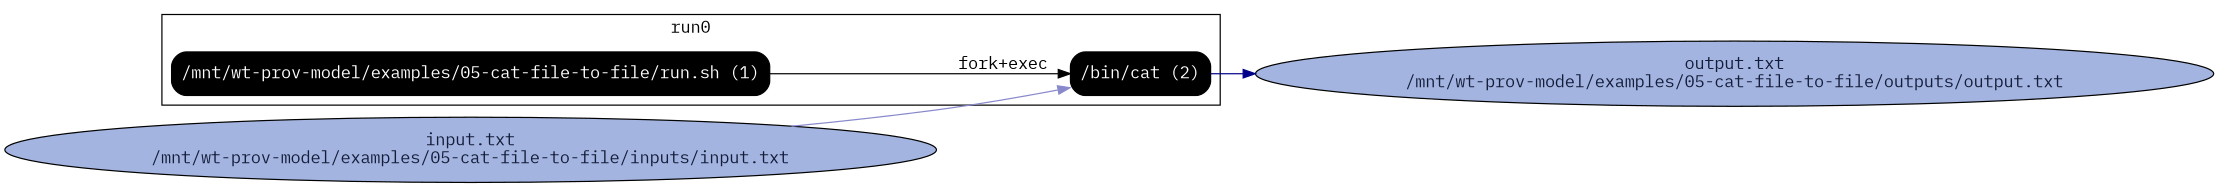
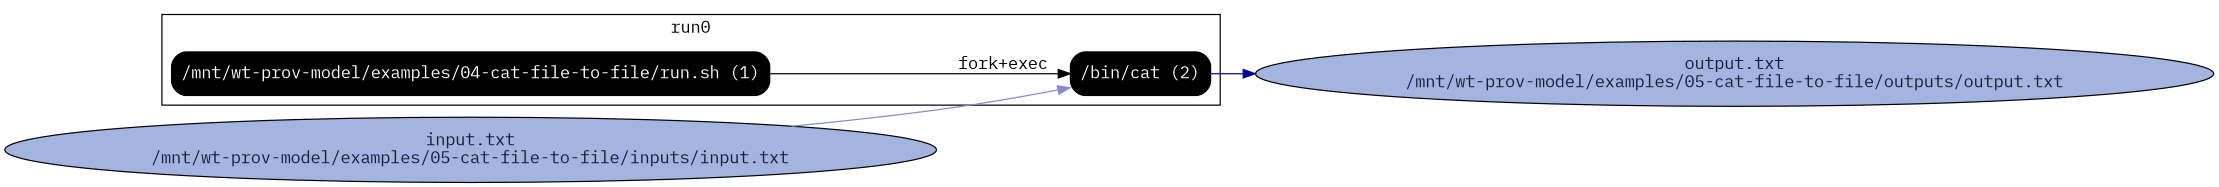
  digraph {
    rankdir=LR
    fontname="IBM Plex Mono"
    node [fillcolor=black fontcolor=white shape=box style="filled,rounded" fontname="IBM Plex Mono"]
    edge [fontname="IBM Plex Mono"]
-   n1 [label="/mnt/wt-prov-model/examples/05-cat-file-to-file/run.sh (1)"]
+   n1 [label="/mnt/wt-prov-model/examples/04-cat-file-to-file/run.sh (1)"]
    n2 [label="/bin/cat (2)"]
    n3 [fillcolor="#A3B4E0" fontcolor="#131C39" label="output.txt\n/mnt/wt-prov-model/examples/05-cat-file-to-file/outputs/output.txt" shape=ellipse]
    n4 [fillcolor="#A3B4E0" fontcolor="#131C39" label="input.txt\n/mnt/wt-prov-model/examples/05-cat-file-to-file/inputs/input.txt" shape=ellipse]
    subgraph cluster_1 {
      label=run0
      n1
      n2
    }
    n1 -> n2 [label="fork+exec"]
    n2 -> n3 [color="#000088"]
    n4 -> n2 [color="#8888CC"]
  }
